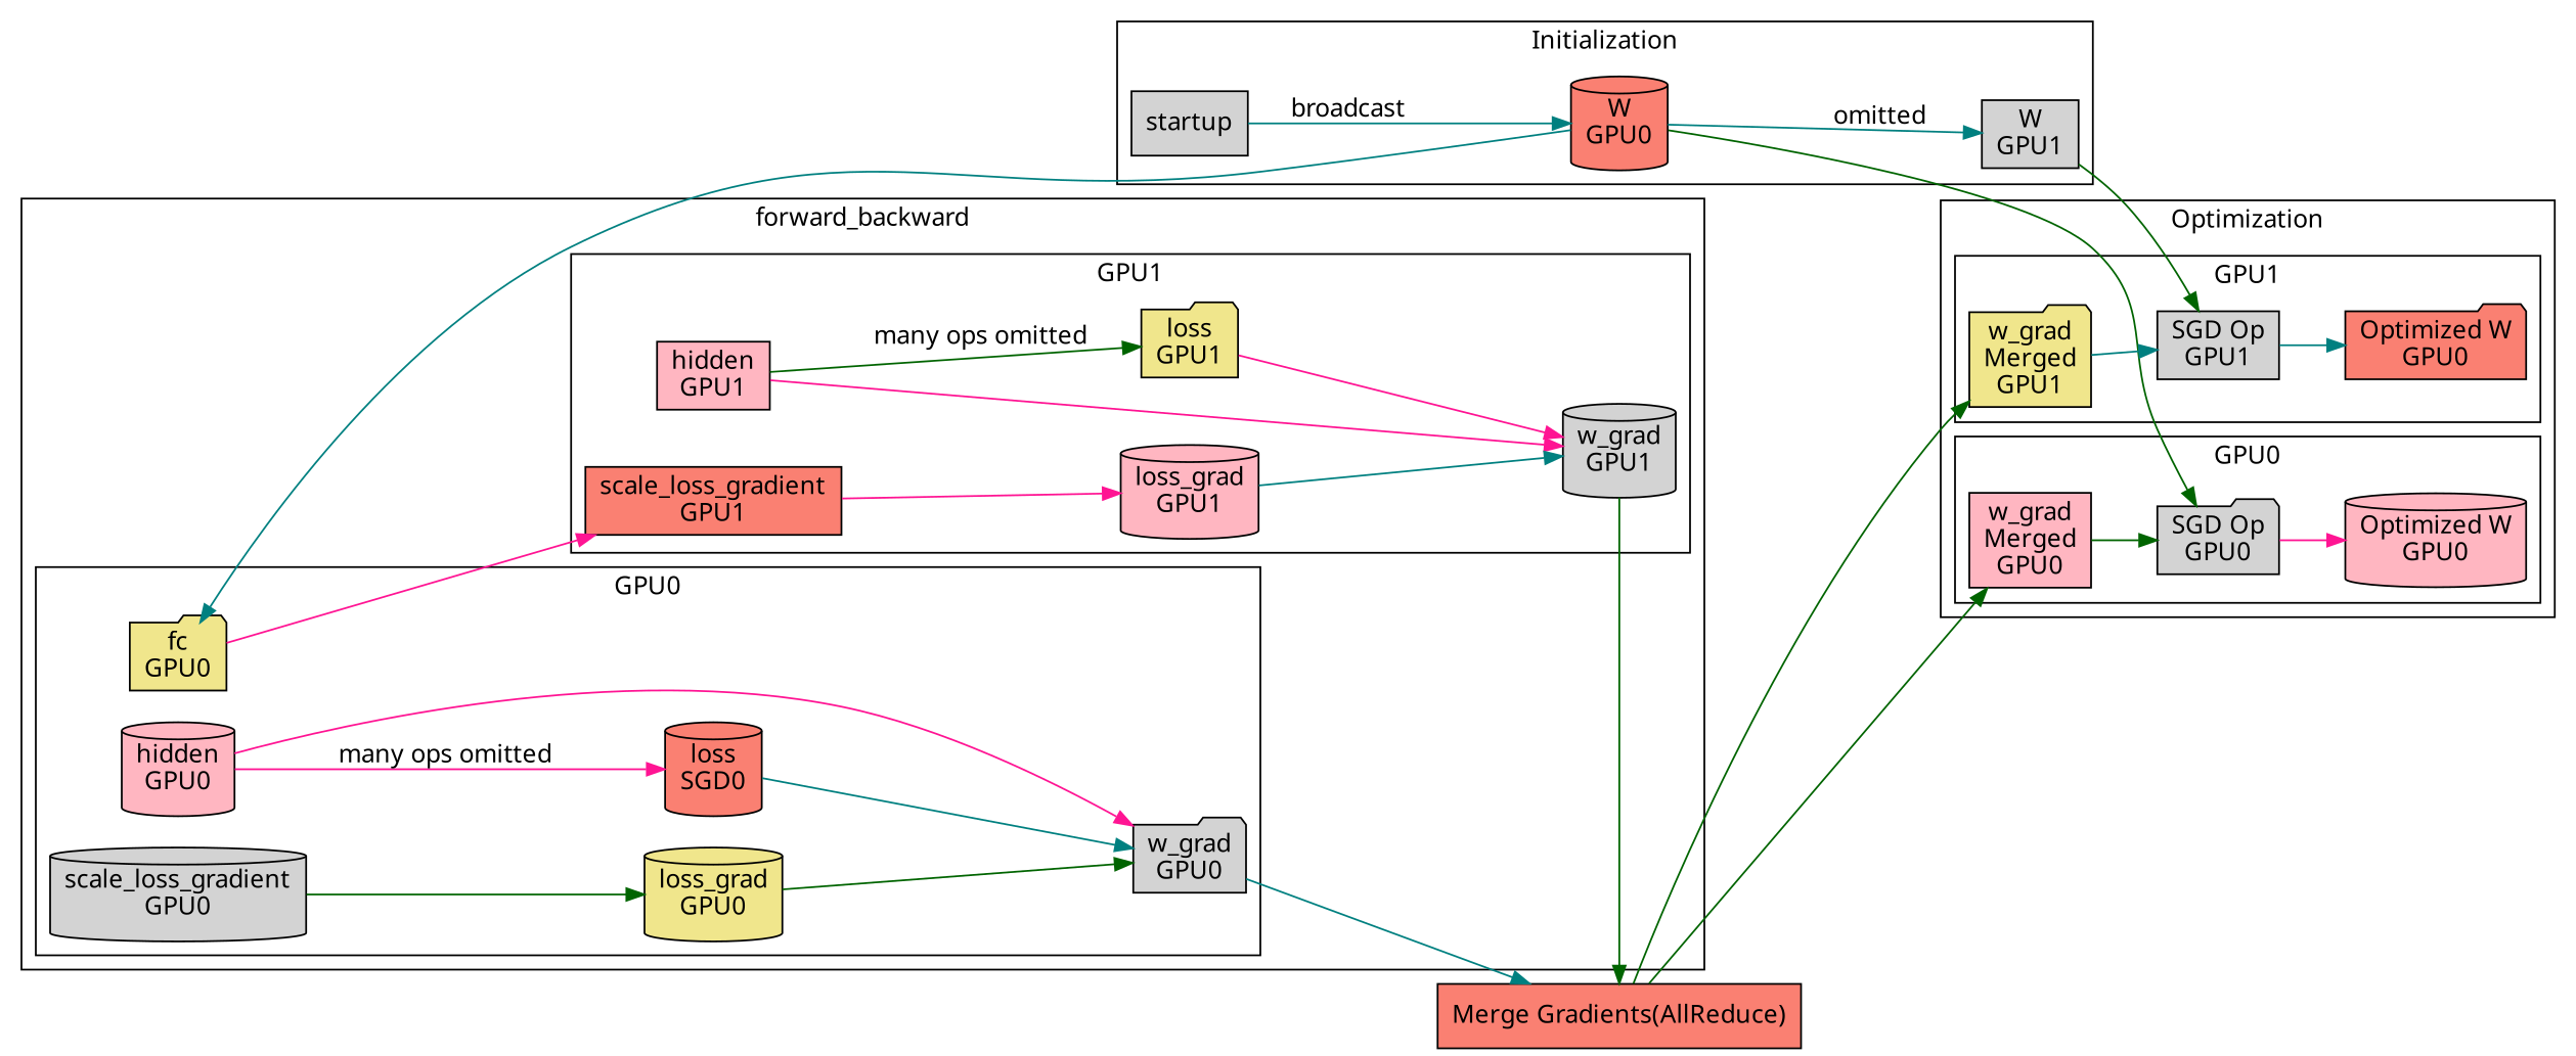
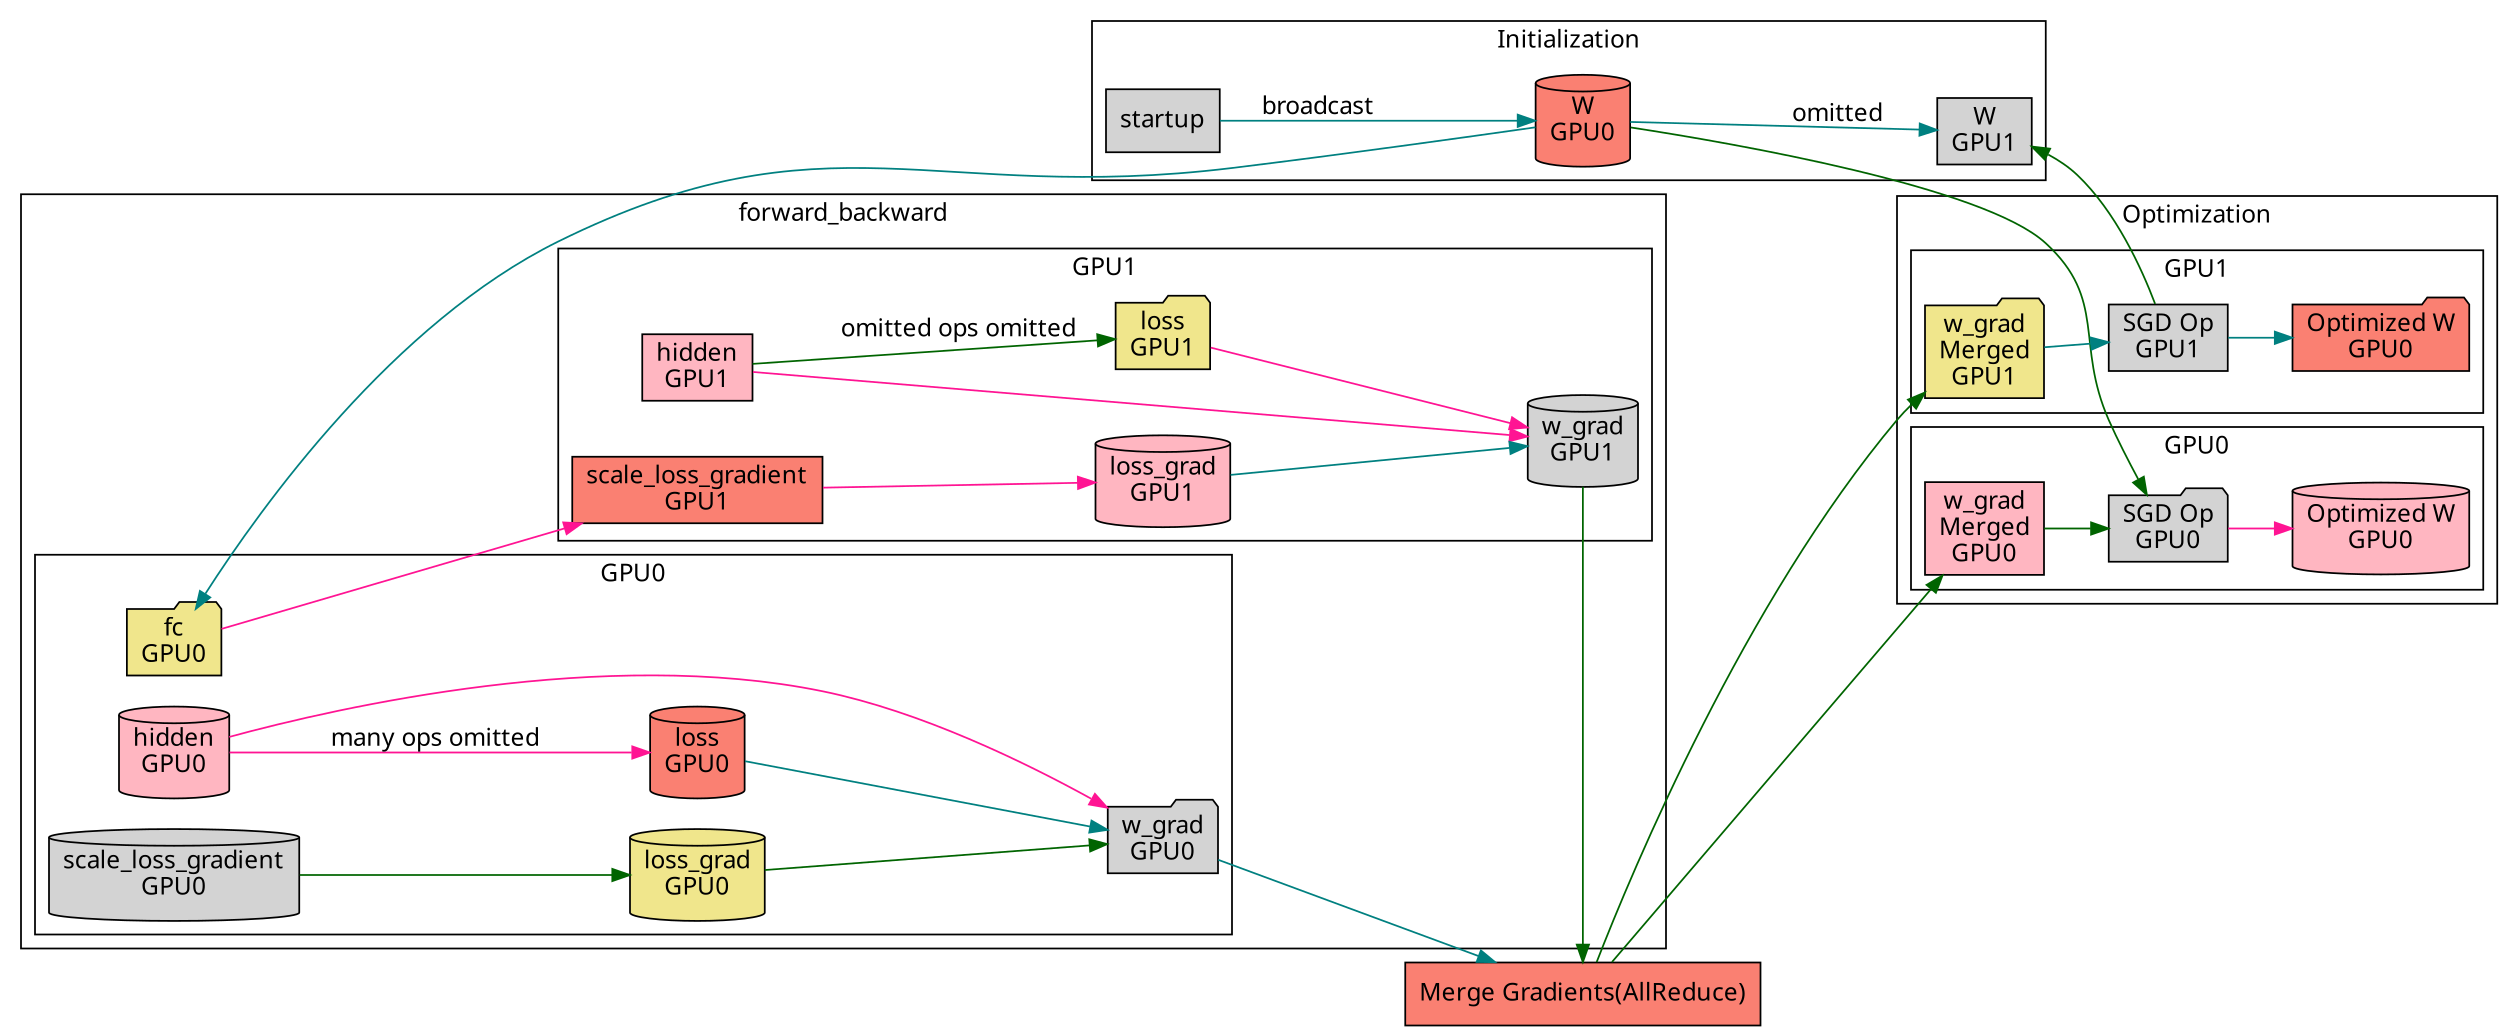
  digraph {
    fontname="Noto Sans"
    rankdir=LR
    node [fillcolor=lightgrey fontname="Noto Sans" shape=cylinder style=filled]
    edge [color=darkgreen fontname="Noto Sans"]
    n1 [label=startup shape=box]
    n2 [fillcolor=salmon label="W\nGPU0"]
    n3 [label="W\nGPU1" shape=box]
    n4 [fillcolor=khaki label="fc\nGPU0" shape=folder]
    n5 [fillcolor=lightpink label="hidden\nGPU0"]
-   n6 [fillcolor=salmon label="loss\nSGD0"]
+   n6 [fillcolor=salmon label="loss\nGPU0"]
    n7 [label="w_grad\nGPU0" shape=folder]
    n8 [label="scale_loss_gradient\nGPU0"]
    n9 [fillcolor=khaki label="loss_grad\nGPU0"]
    n10 [fillcolor=lightpink label="hidden\nGPU1" shape=box]
    n11 [fillcolor=khaki label="loss\nGPU1" shape=folder]
    n12 [label="w_grad\nGPU1"]
    n13 [fillcolor=salmon label="scale_loss_gradient\nGPU1" shape=box]
    n14 [fillcolor=lightpink label="loss_grad\nGPU1"]
    n15 [label="SGD Op\nGPU0" shape=folder]
    n16 [fillcolor=lightpink label="w_grad\nMerged\nGPU0" shape=box]
    n17 [fillcolor=lightpink label="Optimized W\nGPU0"]
    n18 [label="SGD Op\nGPU1" shape=box]
    n19 [fillcolor=khaki label="w_grad\nMerged\nGPU1" shape=folder]
    n20 [fillcolor=salmon label="Optimized W\nGPU0" shape=folder]
    n21 [fillcolor=salmon label="Merge Gradients(AllReduce)" shape=box]
    subgraph cluster_1 {
      label=Initialization
      n1
      n2
      n3
    }
    subgraph cluster_2 {
      label=forward_backward
      subgraph cluster_3 {
        label=GPU0
        n4
        n5
        n6
        n7
        n8
        n9
      }
      subgraph cluster_4 {
        label=GPU1
        n10
        n11
        n12
        n13
        n14
      }
    }
    subgraph cluster_5 {
      label=Optimization
      subgraph cluster_6 {
        label=GPU0
        n15
        n16
        n17
      }
      subgraph cluster_7 {
        label=GPU1
        n18
        n19
        n20
      }
    }
    n1 -> n2 [color=teal label=broadcast]
    n2 -> n3 [color=teal label=omitted]
    n2 -> n4 [color=teal]
    n2 -> n15
-   n3 -> n18
+   n18 -> n3
    n4 -> n13 [color=deeppink]
    n5 -> n6 [color=deeppink label="many ops omitted"]
    n5 -> n7 [color=deeppink]
    n6 -> n7 [color=teal]
    n7 -> n21 [color=teal]
    n8 -> n9
    n9 -> n7
-   n10 -> n11 [label="many ops omitted"]
+   n10 -> n11 [label="omitted ops omitted"]
    n10 -> n12 [color=deeppink]
    n11 -> n12 [color=deeppink]
    n12 -> n21
    n13 -> n14 [color=deeppink]
    n14 -> n12 [color=teal]
    n15 -> n17 [color=deeppink]
    n16 -> n15
    n18 -> n20 [color=teal]
    n19 -> n18 [color=teal]
    n21 -> n16
    n21 -> n19
  }
